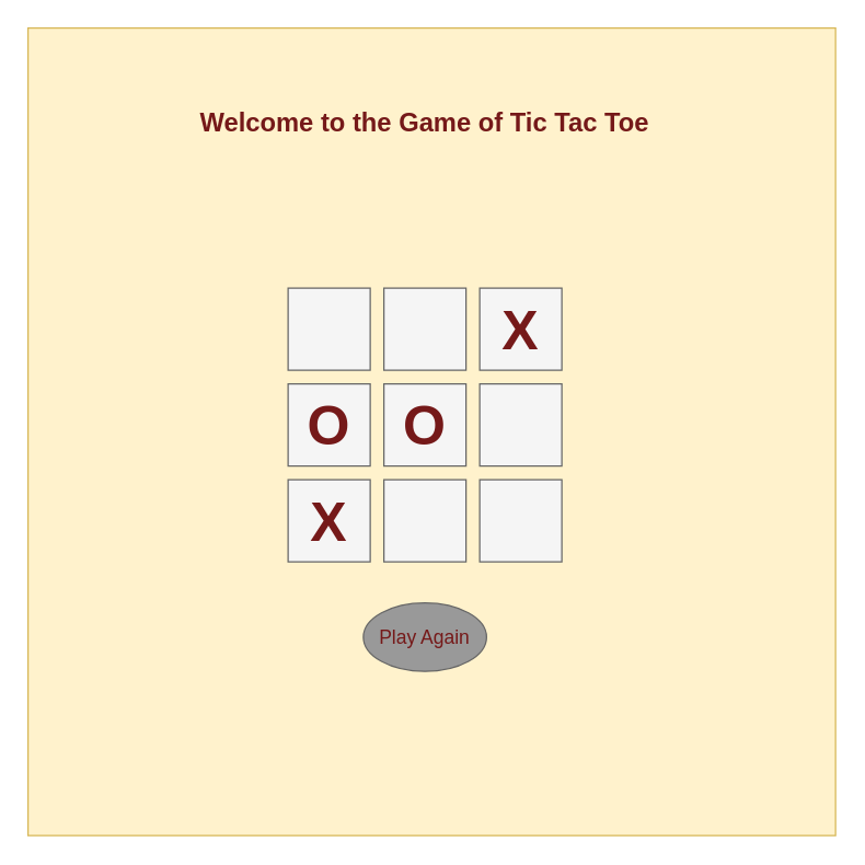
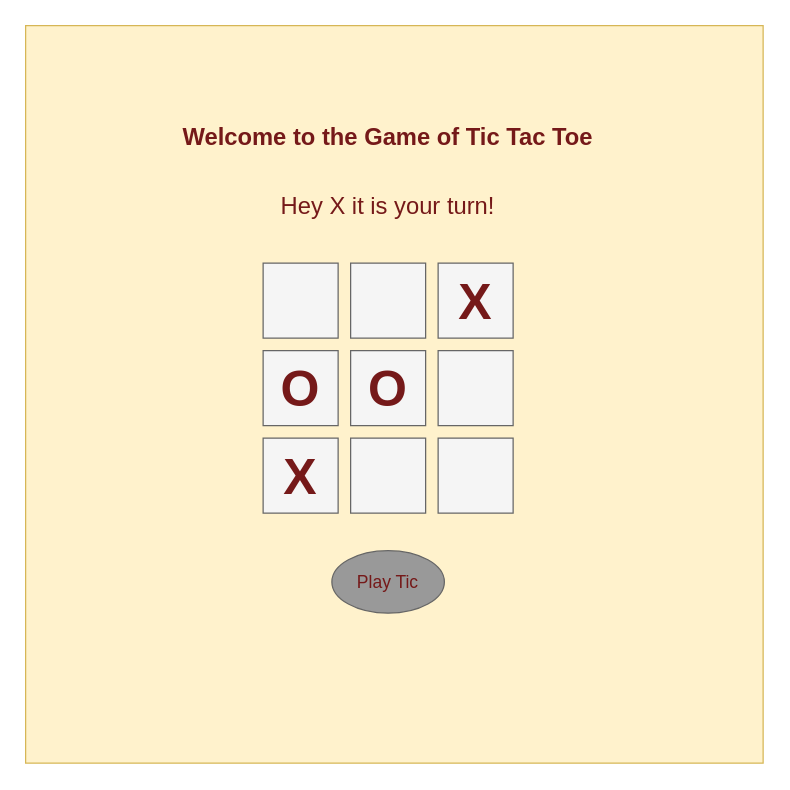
  <mxCell id="0" />
  <mxCell id="1" parent="0" />
  <mxCell id="2" value="" style="whiteSpace=wrap;html=1;aspect=fixed;fillColor=#fff2cc;strokeColor=#d6b656;" vertex="1" parent="1"><mxGeometry x="20" y="20" width="590" height="590" as="geometry" /></mxCell>
  <mxCell id="3" value="" style="whiteSpace=wrap;html=1;aspect=fixed;fillColor=#f5f5f5;fontColor=#333333;strokeColor=#666666;" vertex="1" parent="1"><mxGeometry x="210" y="210" width="60" height="60" as="geometry" /></mxCell>
  <mxCell id="4" value="" style="whiteSpace=wrap;html=1;aspect=fixed;fillColor=#f5f5f5;fontColor=#333333;strokeColor=#666666;" vertex="1" parent="1"><mxGeometry x="280" y="210" width="60" height="60" as="geometry" /></mxCell>
  <mxCell id="5" value="" style="whiteSpace=wrap;html=1;aspect=fixed;fillColor=#f5f5f5;fontColor=#333333;strokeColor=#666666;" vertex="1" parent="1"><mxGeometry x="350" y="210" width="60" height="60" as="geometry" /></mxCell>
  <mxCell id="6" value="" style="whiteSpace=wrap;html=1;aspect=fixed;fillColor=#f5f5f5;fontColor=#333333;strokeColor=#666666;" vertex="1" parent="1"><mxGeometry x="350" y="280" width="60" height="60" as="geometry" /></mxCell>
  <mxCell id="7" value="" style="whiteSpace=wrap;html=1;aspect=fixed;fillColor=#f5f5f5;fontColor=#333333;strokeColor=#666666;" vertex="1" parent="1"><mxGeometry x="280" y="280" width="60" height="60" as="geometry" /></mxCell>
  <mxCell id="8" value="" style="whiteSpace=wrap;html=1;aspect=fixed;fillColor=#f5f5f5;fontColor=#333333;strokeColor=#666666;" vertex="1" parent="1"><mxGeometry x="210" y="280" width="60" height="60" as="geometry" /></mxCell>
  <mxCell id="9" value="" style="whiteSpace=wrap;html=1;aspect=fixed;fillColor=#f5f5f5;fontColor=#333333;strokeColor=#666666;" vertex="1" parent="1"><mxGeometry x="210" y="350" width="60" height="60" as="geometry" /></mxCell>
  <mxCell id="10" value="" style="whiteSpace=wrap;html=1;aspect=fixed;fillColor=#f5f5f5;fontColor=#333333;strokeColor=#666666;" vertex="1" parent="1"><mxGeometry x="280" y="350" width="60" height="60" as="geometry" /></mxCell>
  <mxCell id="11" value="" style="whiteSpace=wrap;html=1;aspect=fixed;fillColor=#f5f5f5;fontColor=#333333;strokeColor=#666666;" vertex="1" parent="1"><mxGeometry x="350" y="350" width="60" height="60" as="geometry" /></mxCell>
- <mxCell id="12" value="&lt;b style=&quot;font-size: 19px;&quot;&gt;&lt;font style=&quot;font-size: 19px;&quot;&gt;Welcome to the Game of Tic Tac Toe&lt;/font&gt;&lt;/b&gt;" style="text;html=1;strokeColor=none;fillColor=none;align=center;verticalAlign=middle;whiteSpace=wrap;rounded=0;fontSize=19;fontColor=#751919;" vertex="1" parent="1"><mxGeometry x="120" y="70" width="380" height="40" as="geometry" /></mxCell>
+ <mxCell id="12" value="&lt;b style=&quot;font-size: 19px;&quot;&gt;&lt;font style=&quot;font-size: 19px;&quot;&gt;Welcome to the Game of Tic Tac Toe&lt;/font&gt;&lt;/b&gt;" style="text;html=1;strokeColor=none;fillColor=none;align=center;verticalAlign=middle;whiteSpace=wrap;rounded=0;fontSize=19;fontColor=#751919;" vertex="1" parent="1"><mxGeometry x="120" y="90" width="380" height="40" as="geometry" /></mxCell>
+ <mxCell id="13" value="Hey X it is your turn!" style="text;html=1;strokeColor=none;fillColor=none;align=center;verticalAlign=middle;whiteSpace=wrap;rounded=0;fontSize=19;fontColor=#751919;" vertex="1" parent="1"><mxGeometry x="160" y="150" width="300" height="30" as="geometry" /></mxCell>
  <mxCell id="14" value="" style="ellipse;whiteSpace=wrap;html=1;fontSize=19;fillColor=#999999;strokeColor=#666666;gradientColor=none;" vertex="1" parent="1"><mxGeometry x="265" y="440" width="90" height="50" as="geometry" /></mxCell>
- <mxCell id="15" value="Play Again" style="text;html=1;strokeColor=none;fillColor=none;align=center;verticalAlign=middle;whiteSpace=wrap;rounded=0;fontSize=14;fontColor=#751919;" vertex="1" parent="1"><mxGeometry x="260" y="450" width="100" height="30" as="geometry" /></mxCell>
+ <mxCell id="15" value="Play Tic" style="text;html=1;strokeColor=none;fillColor=none;align=center;verticalAlign=middle;whiteSpace=wrap;rounded=0;fontSize=14;fontColor=#751919;" vertex="1" parent="1"><mxGeometry x="260" y="450" width="100" height="30" as="geometry" /></mxCell>
  <mxCell id="16" value="X" style="text;html=1;strokeColor=none;fillColor=none;align=center;verticalAlign=middle;whiteSpace=wrap;rounded=0;fontSize=40;fontColor=#751919;fontStyle=1" vertex="1" parent="1"><mxGeometry x="350" y="222.5" width="60" height="35" as="geometry" /></mxCell>
  <mxCell id="17" value="X" style="text;html=1;strokeColor=none;fillColor=none;align=center;verticalAlign=middle;whiteSpace=wrap;rounded=0;fontSize=40;fontColor=#751919;fontStyle=1" vertex="1" parent="1"><mxGeometry x="210" y="362.5" width="60" height="35" as="geometry" /></mxCell>
  <mxCell id="18" value="O" style="text;html=1;strokeColor=none;fillColor=none;align=center;verticalAlign=middle;whiteSpace=wrap;rounded=0;fontSize=40;fontColor=#751919;fontStyle=1" vertex="1" parent="1"><mxGeometry x="210" y="292.5" width="60" height="35" as="geometry" /></mxCell>
  <mxCell id="19" value="O" style="text;html=1;strokeColor=none;fillColor=none;align=center;verticalAlign=middle;whiteSpace=wrap;rounded=0;fontSize=40;fontColor=#751919;fontStyle=1" vertex="1" parent="1"><mxGeometry x="280" y="292.5" width="60" height="35" as="geometry" /></mxCell>
